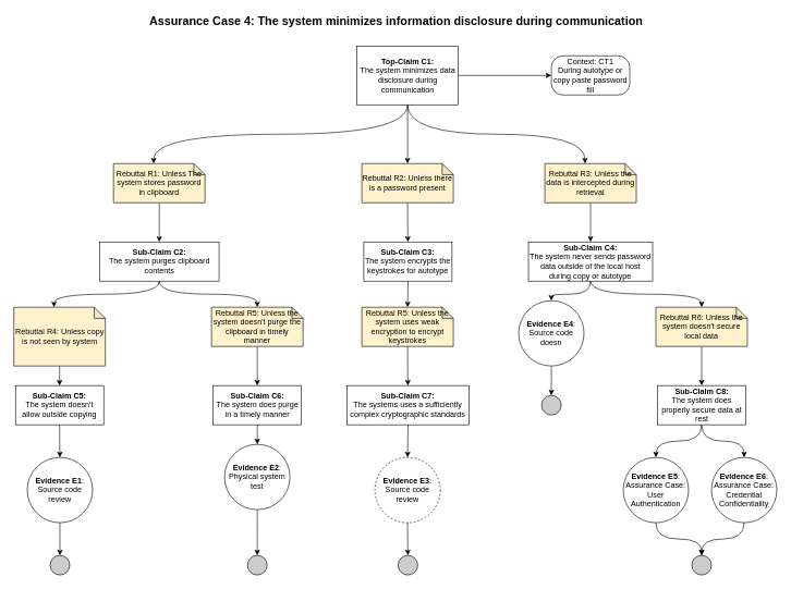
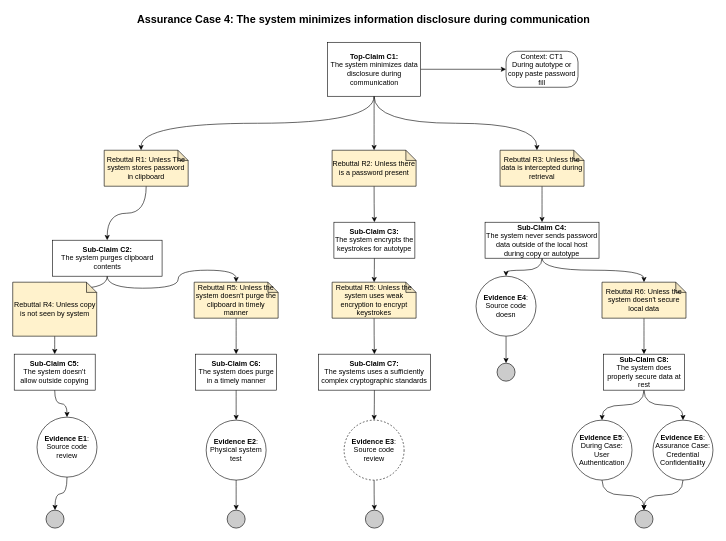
  <mxCell id="0" />
  <mxCell id="1" parent="0" />
  <mxCell id="2" value="&lt;h1 style=&quot;font-size: 18px;&quot;&gt;Assurance Case 4: &lt;span style=&quot;background-color: transparent;&quot;&gt;The system minimizes information disclosure during communication&lt;/span&gt;&lt;/h1&gt;" style="text;html=1;strokeColor=none;fillColor=none;spacing=5;spacingTop=-20;whiteSpace=wrap;overflow=hidden;rounded=0;" parent="1" vertex="1"><mxGeometry x="223" y="20" width="770" height="30" as="geometry" /></mxCell>
  <mxCell id="3" style="edgeStyle=orthogonalEdgeStyle;rounded=0;orthogonalLoop=1;jettySize=auto;html=1;exitX=1;exitY=0.5;exitDx=0;exitDy=0;entryX=0;entryY=0.5;entryDx=0;entryDy=0;fontSize=18;fontColor=#000000;" parent="1" source="7" target="8" edge="1"><mxGeometry relative="1" as="geometry" /></mxCell>
  <mxCell id="4" style="edgeStyle=orthogonalEdgeStyle;shape=connector;curved=1;rounded=1;orthogonalLoop=1;jettySize=auto;html=1;exitX=0.5;exitY=1;exitDx=0;exitDy=0;entryX=0;entryY=0;entryDx=61.5;entryDy=0;entryPerimeter=0;labelBackgroundColor=default;strokeColor=default;fontFamily=Helvetica;fontSize=18;fontColor=#000000;endArrow=classic;" parent="1" source="7" target="12" edge="1"><mxGeometry relative="1" as="geometry" /></mxCell>
  <mxCell id="5" style="edgeStyle=orthogonalEdgeStyle;shape=connector;curved=1;rounded=1;orthogonalLoop=1;jettySize=auto;html=1;exitX=0.5;exitY=1;exitDx=0;exitDy=0;entryX=0.5;entryY=0;entryDx=0;entryDy=0;entryPerimeter=0;labelBackgroundColor=default;strokeColor=default;fontFamily=Helvetica;fontSize=18;fontColor=#000000;endArrow=classic;" parent="1" source="7" target="10" edge="1"><mxGeometry relative="1" as="geometry" /></mxCell>
  <mxCell id="6" style="edgeStyle=orthogonalEdgeStyle;orthogonalLoop=1;jettySize=auto;html=1;exitX=0.5;exitY=1;exitDx=0;exitDy=0;entryX=0;entryY=0;entryDx=61.5;entryDy=0;entryPerimeter=0;curved=1;" parent="1" source="7" target="21" edge="1"><mxGeometry relative="1" as="geometry" /></mxCell>
  <mxCell id="7" value="&lt;div&gt;&lt;b&gt;Top-Claim C1:&lt;/b&gt;&lt;/div&gt;&lt;div&gt;The system minimizes data disclosure during communication&lt;b&gt; &lt;/b&gt;&lt;/div&gt;" style="rounded=0;whiteSpace=wrap;html=1;" parent="1" vertex="1"><mxGeometry x="545.5" y="70" width="155" height="90" as="geometry" /></mxCell>
  <mxCell id="8" value="&lt;div&gt;Context: CT1&lt;/div&gt;&lt;div&gt;During autotype or copy paste password fill&lt;/div&gt;" style="rounded=1;whiteSpace=wrap;html=1;arcSize=30;" parent="1" vertex="1"><mxGeometry x="843" y="85" width="120" height="60" as="geometry" /></mxCell>
  <mxCell id="9" style="edgeStyle=orthogonalEdgeStyle;shape=connector;curved=1;rounded=1;orthogonalLoop=1;jettySize=auto;html=1;exitX=0.5;exitY=1;exitDx=0;exitDy=0;exitPerimeter=0;entryX=0.5;entryY=0;entryDx=0;entryDy=0;labelBackgroundColor=default;strokeColor=default;fontFamily=Helvetica;fontSize=18;fontColor=#000000;endArrow=classic;" parent="1" source="10" target="30" edge="1"><mxGeometry relative="1" as="geometry" /></mxCell>
  <mxCell id="10" value="Rebuttal R2: Unless there is a password present" style="shape=note;whiteSpace=wrap;html=1;backgroundOutline=1;darkOpacity=0.05;size=17;fillColor=#FFF2CC;" parent="1" vertex="1"><mxGeometry x="553" y="250" width="140" height="60" as="geometry" /></mxCell>
  <mxCell id="11" style="edgeStyle=orthogonalEdgeStyle;shape=connector;curved=1;rounded=1;orthogonalLoop=1;jettySize=auto;html=1;exitX=0.5;exitY=1;exitDx=0;exitDy=0;exitPerimeter=0;labelBackgroundColor=default;strokeColor=default;fontFamily=Helvetica;fontSize=18;fontColor=#000000;endArrow=classic;" parent="1" source="12" target="16" edge="1"><mxGeometry relative="1" as="geometry" /></mxCell>
  <mxCell id="12" value="Rebuttal R1: Unless The system stores password in clipboard" style="shape=note;whiteSpace=wrap;html=1;backgroundOutline=1;darkOpacity=0.05;size=17;fillColor=#FFF2CC;" parent="1" vertex="1"><mxGeometry x="173" y="250" width="140" height="60" as="geometry" /></mxCell>
  <mxCell id="13" style="edgeStyle=orthogonalEdgeStyle;shape=connector;curved=1;rounded=1;orthogonalLoop=1;jettySize=auto;html=1;exitX=0.5;exitY=1;exitDx=0;exitDy=0;entryX=0.5;entryY=0;entryDx=0;entryDy=0;labelBackgroundColor=default;strokeColor=default;fontFamily=Helvetica;fontSize=18;fontColor=#000000;endArrow=classic;" parent="1" source="42" target="18" edge="1"><mxGeometry relative="1" as="geometry" /></mxCell>
  <mxCell id="14" style="edgeStyle=orthogonalEdgeStyle;shape=connector;curved=1;rounded=1;orthogonalLoop=1;jettySize=auto;html=1;exitX=0.5;exitY=1;exitDx=0;exitDy=0;labelBackgroundColor=default;strokeColor=default;fontFamily=Helvetica;fontSize=18;fontColor=#000000;endArrow=classic;" parent="1" source="16" target="41" edge="1"><mxGeometry relative="1" as="geometry" /></mxCell>
  <mxCell id="15" style="edgeStyle=orthogonalEdgeStyle;shape=connector;curved=1;rounded=1;orthogonalLoop=1;jettySize=auto;html=1;exitX=0.5;exitY=1;exitDx=0;exitDy=0;entryX=0;entryY=0;entryDx=61.5;entryDy=0;entryPerimeter=0;labelBackgroundColor=default;strokeColor=default;fontFamily=Helvetica;fontSize=18;fontColor=#000000;endArrow=classic;" parent="1" source="16" target="39" edge="1"><mxGeometry relative="1" as="geometry" /></mxCell>
- <mxCell id="16" value="&lt;div&gt;&lt;b&gt;Sub-Claim C2:&lt;/b&gt;&lt;/div&gt;&lt;div&gt;The system purges clipboard contents&lt;br&gt;&lt;/div&gt;" style="rounded=0;whiteSpace=wrap;html=1;" parent="1" vertex="1"><mxGeometry x="151.5" y="370" width="183" height="60" as="geometry" /></mxCell>
+ <mxCell id="16" value="&lt;div&gt;&lt;b&gt;Sub-Claim C2:&lt;/b&gt;&lt;/div&gt;&lt;div&gt;The system purges clipboard contents&lt;br&gt;&lt;/div&gt;" style="rounded=0;whiteSpace=wrap;html=1;" parent="1" vertex="1"><mxGeometry x="86.5" y="400" width="183" height="60" as="geometry" /></mxCell>
  <mxCell id="17" style="edgeStyle=orthogonalEdgeStyle;shape=connector;curved=1;rounded=1;orthogonalLoop=1;jettySize=auto;html=1;exitX=0.5;exitY=1;exitDx=0;exitDy=0;labelBackgroundColor=default;strokeColor=default;fontFamily=Helvetica;fontSize=18;fontColor=#000000;endArrow=classic;" parent="1" source="18" target="19" edge="1"><mxGeometry relative="1" as="geometry" /></mxCell>
- <mxCell id="18" value="&lt;div&gt;&lt;b&gt;Evidence E2&lt;/b&gt;:&lt;/div&gt;&lt;div&gt;Physical system test&lt;br&gt;&lt;/div&gt;" style="ellipse;whiteSpace=wrap;html=1;aspect=fixed;fillColor=#ffffff;rounded=0;" parent="1" vertex="1"><mxGeometry x="343" y="680" width="100" height="100" as="geometry" /></mxCell>
+ <mxCell id="18" value="&lt;div&gt;&lt;b&gt;Evidence E2&lt;/b&gt;:&lt;/div&gt;&lt;div&gt;Physical system test&lt;br&gt;&lt;/div&gt;" style="ellipse;whiteSpace=wrap;html=1;aspect=fixed;fillColor=#ffffff;rounded=0;" parent="1" vertex="1"><mxGeometry x="343" y="700" width="100" height="100" as="geometry" /></mxCell>
  <mxCell id="19" value="" style="ellipse;whiteSpace=wrap;html=1;aspect=fixed;fillColor=#CCCCCC;" parent="1" vertex="1"><mxGeometry x="378" y="850" width="30" height="30" as="geometry" /></mxCell>
  <mxCell id="20" style="edgeStyle=orthogonalEdgeStyle;shape=connector;curved=1;rounded=1;orthogonalLoop=1;jettySize=auto;html=1;exitX=0.5;exitY=1;exitDx=0;exitDy=0;exitPerimeter=0;entryX=0.5;entryY=0;entryDx=0;entryDy=0;labelBackgroundColor=default;strokeColor=default;fontFamily=Helvetica;fontSize=18;fontColor=#000000;endArrow=classic;" parent="1" source="21" target="25" edge="1"><mxGeometry relative="1" as="geometry" /></mxCell>
  <mxCell id="21" value="Rebuttal R3: Unless the data is intercepted during retrieval" style="shape=note;whiteSpace=wrap;html=1;backgroundOutline=1;darkOpacity=0.05;size=17;fillColor=#FFF2CC;" parent="1" vertex="1"><mxGeometry x="833" y="250" width="140" height="60" as="geometry" /></mxCell>
  <mxCell id="22" style="edgeStyle=orthogonalEdgeStyle;shape=connector;curved=1;rounded=1;orthogonalLoop=1;jettySize=auto;html=1;entryX=0.5;entryY=0;entryDx=0;entryDy=0;labelBackgroundColor=default;strokeColor=default;fontFamily=Helvetica;fontSize=18;fontColor=#000000;endArrow=classic;exitX=0.5;exitY=1;exitDx=0;exitDy=0;" parent="1" source="51" edge="1"><mxGeometry relative="1" as="geometry"><mxPoint x="1073" y="660" as="sourcePoint" /><mxPoint x="1003" y="700" as="targetPoint" /></mxGeometry></mxCell>
  <mxCell id="23" style="edgeStyle=orthogonalEdgeStyle;curved=1;orthogonalLoop=1;jettySize=auto;html=1;exitX=0.5;exitY=1;exitDx=0;exitDy=0;entryX=0.5;entryY=0;entryDx=0;entryDy=0;entryPerimeter=0;" parent="1" source="25" target="49" edge="1"><mxGeometry relative="1" as="geometry" /></mxCell>
  <mxCell id="24" style="edgeStyle=orthogonalEdgeStyle;curved=1;orthogonalLoop=1;jettySize=auto;html=1;exitX=0.5;exitY=1;exitDx=0;exitDy=0;entryX=0.5;entryY=0;entryDx=0;entryDy=0;" parent="1" source="25" target="55" edge="1"><mxGeometry relative="1" as="geometry" /></mxCell>
  <mxCell id="25" value="&lt;div&gt;&lt;b&gt;Sub-Claim C4:&lt;/b&gt;&lt;/div&gt;&lt;div&gt;The system never sends password data outside of the local host during copy or autotype&lt;br&gt;&lt;/div&gt;" style="rounded=0;whiteSpace=wrap;html=1;" parent="1" vertex="1"><mxGeometry x="808" y="370" width="190" height="60" as="geometry" /></mxCell>
  <mxCell id="26" style="edgeStyle=orthogonalEdgeStyle;curved=1;orthogonalLoop=1;jettySize=auto;html=1;exitX=0.5;exitY=1;exitDx=0;exitDy=0;" parent="1" source="27" target="28" edge="1"><mxGeometry relative="1" as="geometry" /></mxCell>
- <mxCell id="27" value="&lt;div&gt;&lt;b&gt;Evidence E5&lt;/b&gt;:&lt;/div&gt;&lt;div&gt;Assurance Case: User Authentication&lt;br&gt;&lt;/div&gt;" style="ellipse;whiteSpace=wrap;html=1;aspect=fixed;fillColor=#ffffff;rounded=0;" parent="1" vertex="1"><mxGeometry x="953" y="700" width="100" height="100" as="geometry" /></mxCell>
+ <mxCell id="27" value="&lt;div&gt;&lt;b&gt;Evidence E5&lt;/b&gt;:&lt;/div&gt;&lt;div&gt;During Case: User Authentication&lt;br&gt;&lt;/div&gt;" style="ellipse;whiteSpace=wrap;html=1;aspect=fixed;fillColor=#ffffff;rounded=0;" parent="1" vertex="1"><mxGeometry x="953" y="700" width="100" height="100" as="geometry" /></mxCell>
  <mxCell id="28" value="" style="ellipse;whiteSpace=wrap;html=1;aspect=fixed;fillColor=#CCCCCC;" parent="1" vertex="1"><mxGeometry x="1058" y="850" width="30" height="30" as="geometry" /></mxCell>
  <mxCell id="29" style="edgeStyle=orthogonalEdgeStyle;shape=connector;curved=1;rounded=1;orthogonalLoop=1;jettySize=auto;html=1;exitX=0.5;exitY=1;exitDx=0;exitDy=0;entryX=0.5;entryY=0;entryDx=0;entryDy=0;entryPerimeter=0;labelBackgroundColor=default;strokeColor=default;fontFamily=Helvetica;fontSize=18;fontColor=#000000;endArrow=classic;" parent="1" source="30" target="32" edge="1"><mxGeometry relative="1" as="geometry" /></mxCell>
  <mxCell id="30" value="&lt;div&gt;&lt;b&gt;Sub-Claim C3:&lt;/b&gt;&lt;/div&gt;&lt;div&gt;The system encrypts the keystrokes for autotype&lt;br&gt;&lt;/div&gt;" style="rounded=0;whiteSpace=wrap;html=1;" parent="1" vertex="1"><mxGeometry x="556" y="370" width="135" height="60" as="geometry" /></mxCell>
  <mxCell id="31" style="edgeStyle=orthogonalEdgeStyle;shape=connector;curved=1;rounded=1;orthogonalLoop=1;jettySize=auto;html=1;exitX=0.5;exitY=1;exitDx=0;exitDy=0;exitPerimeter=0;entryX=0.5;entryY=0;entryDx=0;entryDy=0;labelBackgroundColor=default;strokeColor=default;fontFamily=Helvetica;fontSize=18;fontColor=#000000;endArrow=classic;" parent="1" source="32" target="34" edge="1"><mxGeometry relative="1" as="geometry" /></mxCell>
  <mxCell id="32" value="Rebuttal R5: Unless the system uses weak encryption to encrypt keystrokes " style="shape=note;whiteSpace=wrap;html=1;backgroundOutline=1;darkOpacity=0.05;size=17;fillColor=#FFF2CC;" parent="1" vertex="1"><mxGeometry x="553" y="470" width="140" height="60" as="geometry" /></mxCell>
  <mxCell id="33" style="edgeStyle=orthogonalEdgeStyle;shape=connector;curved=1;rounded=1;orthogonalLoop=1;jettySize=auto;html=1;exitX=0.5;exitY=1;exitDx=0;exitDy=0;labelBackgroundColor=default;strokeColor=default;fontFamily=Helvetica;fontSize=18;fontColor=#000000;endArrow=classic;entryX=0.5;entryY=0;entryDx=0;entryDy=0;" parent="1" source="34" target="44" edge="1"><mxGeometry relative="1" as="geometry"><mxPoint x="623" y="730" as="targetPoint" /></mxGeometry></mxCell>
  <mxCell id="34" value="&lt;div&gt;&lt;b&gt;Sub-Claim C7: &lt;br&gt;&lt;/b&gt;&lt;/div&gt;&lt;div&gt;The systems uses a sufficiently complex cryptographic standards&lt;br&gt;&lt;/div&gt;" style="rounded=0;whiteSpace=wrap;html=1;" parent="1" vertex="1"><mxGeometry x="530" y="590" width="187" height="60" as="geometry" /></mxCell>
  <mxCell id="35" value="" style="ellipse;whiteSpace=wrap;html=1;aspect=fixed;fillColor=#CCCCCC;" parent="1" vertex="1"><mxGeometry x="608.5" y="850" width="30" height="30" as="geometry" /></mxCell>
  <mxCell id="36" style="edgeStyle=orthogonalEdgeStyle;shape=connector;curved=1;rounded=1;orthogonalLoop=1;jettySize=auto;html=1;exitX=0.5;exitY=1;exitDx=0;exitDy=0;entryX=0.5;entryY=0;entryDx=0;entryDy=0;labelBackgroundColor=default;strokeColor=default;fontFamily=Helvetica;fontSize=18;fontColor=#000000;endArrow=classic;" parent="1" source="37" target="46" edge="1"><mxGeometry relative="1" as="geometry" /></mxCell>
  <mxCell id="37" value="&lt;b&gt;Sub-Claim C5:&lt;br&gt;&lt;/b&gt;The system doesn't allow outside copying" style="rounded=0;whiteSpace=wrap;html=1;" parent="1" vertex="1"><mxGeometry x="23" y="590" width="135" height="60" as="geometry" /></mxCell>
  <mxCell id="38" style="edgeStyle=orthogonalEdgeStyle;shape=connector;curved=1;rounded=1;orthogonalLoop=1;jettySize=auto;html=1;exitX=0.5;exitY=1;exitDx=0;exitDy=0;exitPerimeter=0;entryX=0.5;entryY=0;entryDx=0;entryDy=0;labelBackgroundColor=default;strokeColor=default;fontFamily=Helvetica;fontSize=18;fontColor=#000000;endArrow=classic;" parent="1" source="39" target="37" edge="1"><mxGeometry relative="1" as="geometry" /></mxCell>
  <mxCell id="39" value="Rebuttal R4: Unless copy is not seen by system" style="shape=note;whiteSpace=wrap;html=1;backgroundOutline=1;darkOpacity=0.05;size=17;fillColor=#FFF2CC;" parent="1" vertex="1"><mxGeometry x="20.5" y="470" width="140" height="90" as="geometry" /></mxCell>
  <mxCell id="40" style="edgeStyle=orthogonalEdgeStyle;shape=connector;curved=1;rounded=1;orthogonalLoop=1;jettySize=auto;html=1;exitX=0.5;exitY=1;exitDx=0;exitDy=0;exitPerimeter=0;entryX=0.5;entryY=0;entryDx=0;entryDy=0;labelBackgroundColor=default;strokeColor=default;fontFamily=Helvetica;fontSize=18;fontColor=#000000;endArrow=classic;" parent="1" source="41" target="42" edge="1"><mxGeometry relative="1" as="geometry" /></mxCell>
  <mxCell id="41" value="Rebuttal R5: Unless the system doesn't purge the clipboard in timely manner" style="shape=note;whiteSpace=wrap;html=1;backgroundOutline=1;darkOpacity=0.05;size=17;fillColor=#FFF2CC;" parent="1" vertex="1"><mxGeometry x="323" y="470" width="140" height="60" as="geometry" /></mxCell>
  <mxCell id="42" value="&lt;div&gt;&lt;b&gt;Sub-Claim C6:&lt;/b&gt;&lt;/div&gt;&lt;div&gt;The system does purge in a timely manner&lt;br&gt;&lt;/div&gt;" style="rounded=0;whiteSpace=wrap;html=1;" parent="1" vertex="1"><mxGeometry x="325.5" y="590" width="135" height="60" as="geometry" /></mxCell>
  <mxCell id="43" style="edgeStyle=orthogonalEdgeStyle;shape=connector;curved=1;rounded=1;orthogonalLoop=1;jettySize=auto;html=1;exitX=0.5;exitY=1;exitDx=0;exitDy=0;labelBackgroundColor=default;strokeColor=default;fontFamily=Helvetica;fontSize=18;fontColor=#000000;endArrow=classic;" parent="1" source="44" target="35" edge="1"><mxGeometry relative="1" as="geometry" /></mxCell>
  <mxCell id="44" value="&lt;div&gt;&lt;b&gt;Evidence E3&lt;/b&gt;:&lt;/div&gt;&lt;div&gt;Source code review&lt;/div&gt;" style="ellipse;whiteSpace=wrap;html=1;aspect=fixed;fillColor=#ffffff;rounded=0;dashed=1;" parent="1" vertex="1"><mxGeometry x="573" y="700" width="100" height="100" as="geometry" /></mxCell>
  <mxCell id="45" style="edgeStyle=orthogonalEdgeStyle;shape=connector;curved=1;rounded=1;orthogonalLoop=1;jettySize=auto;html=1;exitX=0.5;exitY=1;exitDx=0;exitDy=0;entryX=0;entryY=0.5;entryDx=0;entryDy=0;labelBackgroundColor=default;strokeColor=default;fontFamily=Helvetica;fontSize=18;fontColor=#000000;endArrow=classic;" parent="1" source="46" target="47" edge="1"><mxGeometry relative="1" as="geometry" /></mxCell>
- <mxCell id="46" value="&lt;div&gt;&lt;b&gt;Evidence E1&lt;/b&gt;:&lt;/div&gt;&lt;div&gt;Source code review &lt;/div&gt;" style="ellipse;whiteSpace=wrap;html=1;aspect=fixed;fillColor=#ffffff;rounded=0;" parent="1" vertex="1"><mxGeometry x="41" y="700" width="100" height="100" as="geometry" /></mxCell>
+ <mxCell id="46" value="&lt;div&gt;&lt;b&gt;Evidence E1&lt;/b&gt;:&lt;/div&gt;&lt;div&gt;Source code review &lt;/div&gt;" style="ellipse;whiteSpace=wrap;html=1;aspect=fixed;fillColor=#ffffff;rounded=0;" parent="1" vertex="1"><mxGeometry x="61" y="695" width="100" height="100" as="geometry" /></mxCell>
  <mxCell id="47" value="" style="ellipse;whiteSpace=wrap;html=1;aspect=fixed;fillColor=#CCCCCC;direction=south;" parent="1" vertex="1"><mxGeometry x="76" y="850" width="30" height="30" as="geometry" /></mxCell>
  <mxCell id="48" style="edgeStyle=orthogonalEdgeStyle;curved=1;orthogonalLoop=1;jettySize=auto;html=1;exitX=0.5;exitY=1;exitDx=0;exitDy=0;exitPerimeter=0;entryX=0.5;entryY=0;entryDx=0;entryDy=0;" parent="1" source="49" target="51" edge="1"><mxGeometry relative="1" as="geometry" /></mxCell>
  <mxCell id="49" value="Rebuttal R6: Unless the system doesn't secure local data" style="shape=note;whiteSpace=wrap;html=1;backgroundOutline=1;darkOpacity=0.05;size=17;fillColor=#FFF2CC;" parent="1" vertex="1"><mxGeometry x="1003" y="470" width="140" height="60" as="geometry" /></mxCell>
  <mxCell id="50" style="edgeStyle=orthogonalEdgeStyle;curved=1;orthogonalLoop=1;jettySize=auto;html=1;exitX=0.5;exitY=1;exitDx=0;exitDy=0;entryX=0.5;entryY=0;entryDx=0;entryDy=0;" parent="1" source="51" target="53" edge="1"><mxGeometry relative="1" as="geometry" /></mxCell>
  <mxCell id="51" value="&lt;div&gt;&lt;b&gt;Sub-Claim C8: &lt;br&gt;&lt;/b&gt;&lt;/div&gt;&lt;div&gt;The system does properly secure data at rest&lt;br&gt;&lt;/div&gt;" style="rounded=0;whiteSpace=wrap;html=1;" parent="1" vertex="1"><mxGeometry x="1005.5" y="590" width="135" height="60" as="geometry" /></mxCell>
  <mxCell id="52" style="edgeStyle=orthogonalEdgeStyle;curved=1;orthogonalLoop=1;jettySize=auto;html=1;exitX=0.5;exitY=1;exitDx=0;exitDy=0;entryX=0.5;entryY=0;entryDx=0;entryDy=0;" parent="1" source="53" target="28" edge="1"><mxGeometry relative="1" as="geometry" /></mxCell>
  <mxCell id="53" value="&lt;b&gt;Evidence E6&lt;/b&gt;: Assurance Case: Credential Confidentiality" style="ellipse;whiteSpace=wrap;html=1;aspect=fixed;fillColor=#ffffff;rounded=0;" parent="1" vertex="1"><mxGeometry x="1088" y="700" width="100" height="100" as="geometry" /></mxCell>
  <mxCell id="54" style="edgeStyle=orthogonalEdgeStyle;rounded=0;orthogonalLoop=1;jettySize=auto;html=1;exitX=0.5;exitY=1;exitDx=0;exitDy=0;entryX=0;entryY=0.5;entryDx=0;entryDy=0;" edge="1" parent="1" source="55" target="56"><mxGeometry relative="1" as="geometry" /></mxCell>
  <mxCell id="55" value="&lt;b&gt;Evidence E4&lt;/b&gt;: Source code doesn" style="ellipse;whiteSpace=wrap;html=1;aspect=fixed;fillColor=#ffffff;rounded=0;" parent="1" vertex="1"><mxGeometry x="793" y="460" width="100" height="100" as="geometry" /></mxCell>
  <mxCell id="56" value="" style="ellipse;whiteSpace=wrap;html=1;aspect=fixed;fillColor=#CCCCCC;direction=south;" vertex="1" parent="1"><mxGeometry x="828" y="605" width="30" height="30" as="geometry" /></mxCell>
